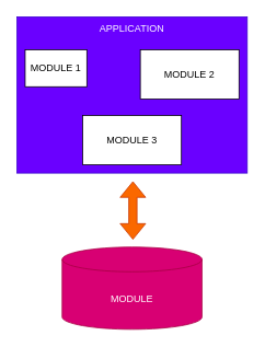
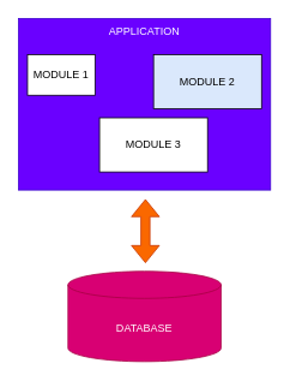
  <mxCell id="0" />
  <mxCell id="1" parent="0" />
- <mxCell id="2" value="MODULE" style="shape=cylinder3;whiteSpace=wrap;html=1;boundedLbl=1;backgroundOutline=1;size=15;fillColor=#d80073;fontColor=#ffffff;strokeColor=#A50040;" vertex="1" parent="1"><mxGeometry x="75" y="300" width="170" height="100" as="geometry" /></mxCell>
+ <mxCell id="2" value="DATABASE" style="shape=cylinder3;whiteSpace=wrap;html=1;boundedLbl=1;backgroundOutline=1;size=15;fillColor=#d80073;fontColor=#ffffff;strokeColor=#A50040;" vertex="1" parent="1"><mxGeometry x="75" y="300" width="170" height="100" as="geometry" /></mxCell>
  <mxCell id="3" value="APPLICATION" style="rounded=0;whiteSpace=wrap;html=1;horizontal=1;verticalAlign=top;fillColor=#6a00ff;fontColor=#ffffff;strokeColor=#3700CC;" vertex="1" parent="1"><mxGeometry x="20" y="20" width="280" height="190" as="geometry" /></mxCell>
  <mxCell id="4" value="MODULE 1" style="rounded=0;whiteSpace=wrap;html=1;" vertex="1" parent="1"><mxGeometry x="30" y="60" width="75" height="45" as="geometry" /></mxCell>
- <mxCell id="5" value="MODULE 2" style="rounded=0;whiteSpace=wrap;html=1;" vertex="1" parent="1"><mxGeometry x="170" y="60" width="120" height="60" as="geometry" /></mxCell>
- <mxCell id="6" value="MODULE 3" style="rounded=0;whiteSpace=wrap;html=1;" vertex="1" parent="1"><mxGeometry x="100" y="140" width="120" height="60" as="geometry" /></mxCell>
+ <mxCell id="5" value="MODULE 2" style="rounded=0;whiteSpace=wrap;html=1;fillColor=#dae8fc;" vertex="1" parent="1"><mxGeometry x="170" y="60" width="120" height="60" as="geometry" /></mxCell>
+ <mxCell id="6" value="MODULE 3" style="rounded=0;whiteSpace=wrap;html=1;" vertex="1" parent="1"><mxGeometry x="110" y="130" width="120" height="60" as="geometry" /></mxCell>
  <mxCell id="7" value="" style="shape=flexArrow;endArrow=classic;startArrow=classic;html=1;rounded=0;fillColor=#fa6800;strokeColor=#C73500;" edge="1" parent="1"><mxGeometry width="100" height="100" relative="1" as="geometry"><mxPoint x="161" y="291" as="sourcePoint" /><mxPoint x="161" y="220" as="targetPoint" /></mxGeometry></mxCell>
